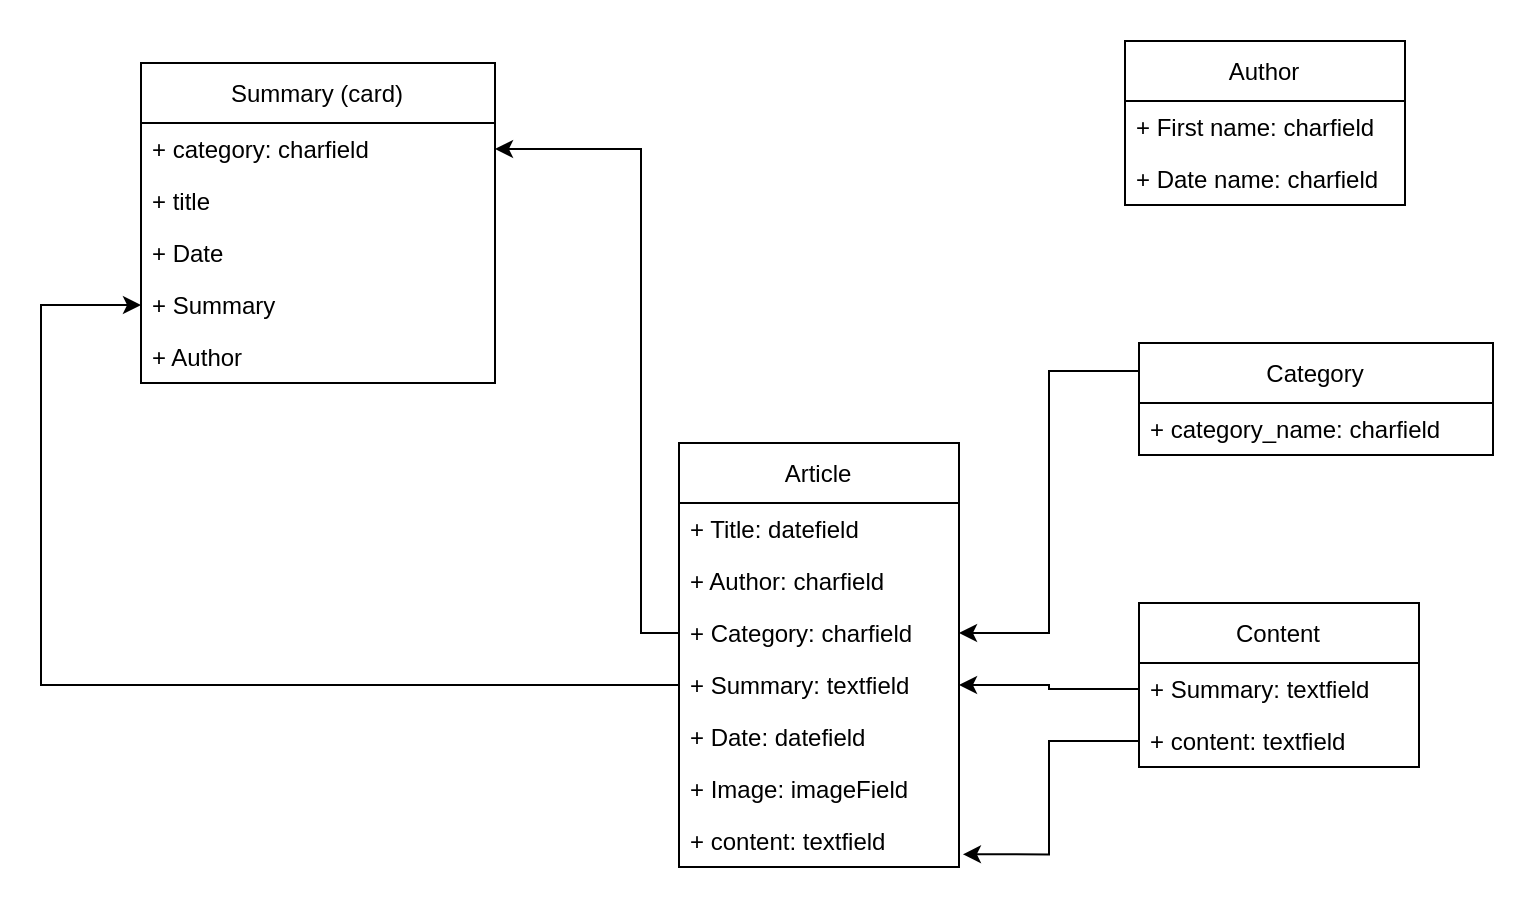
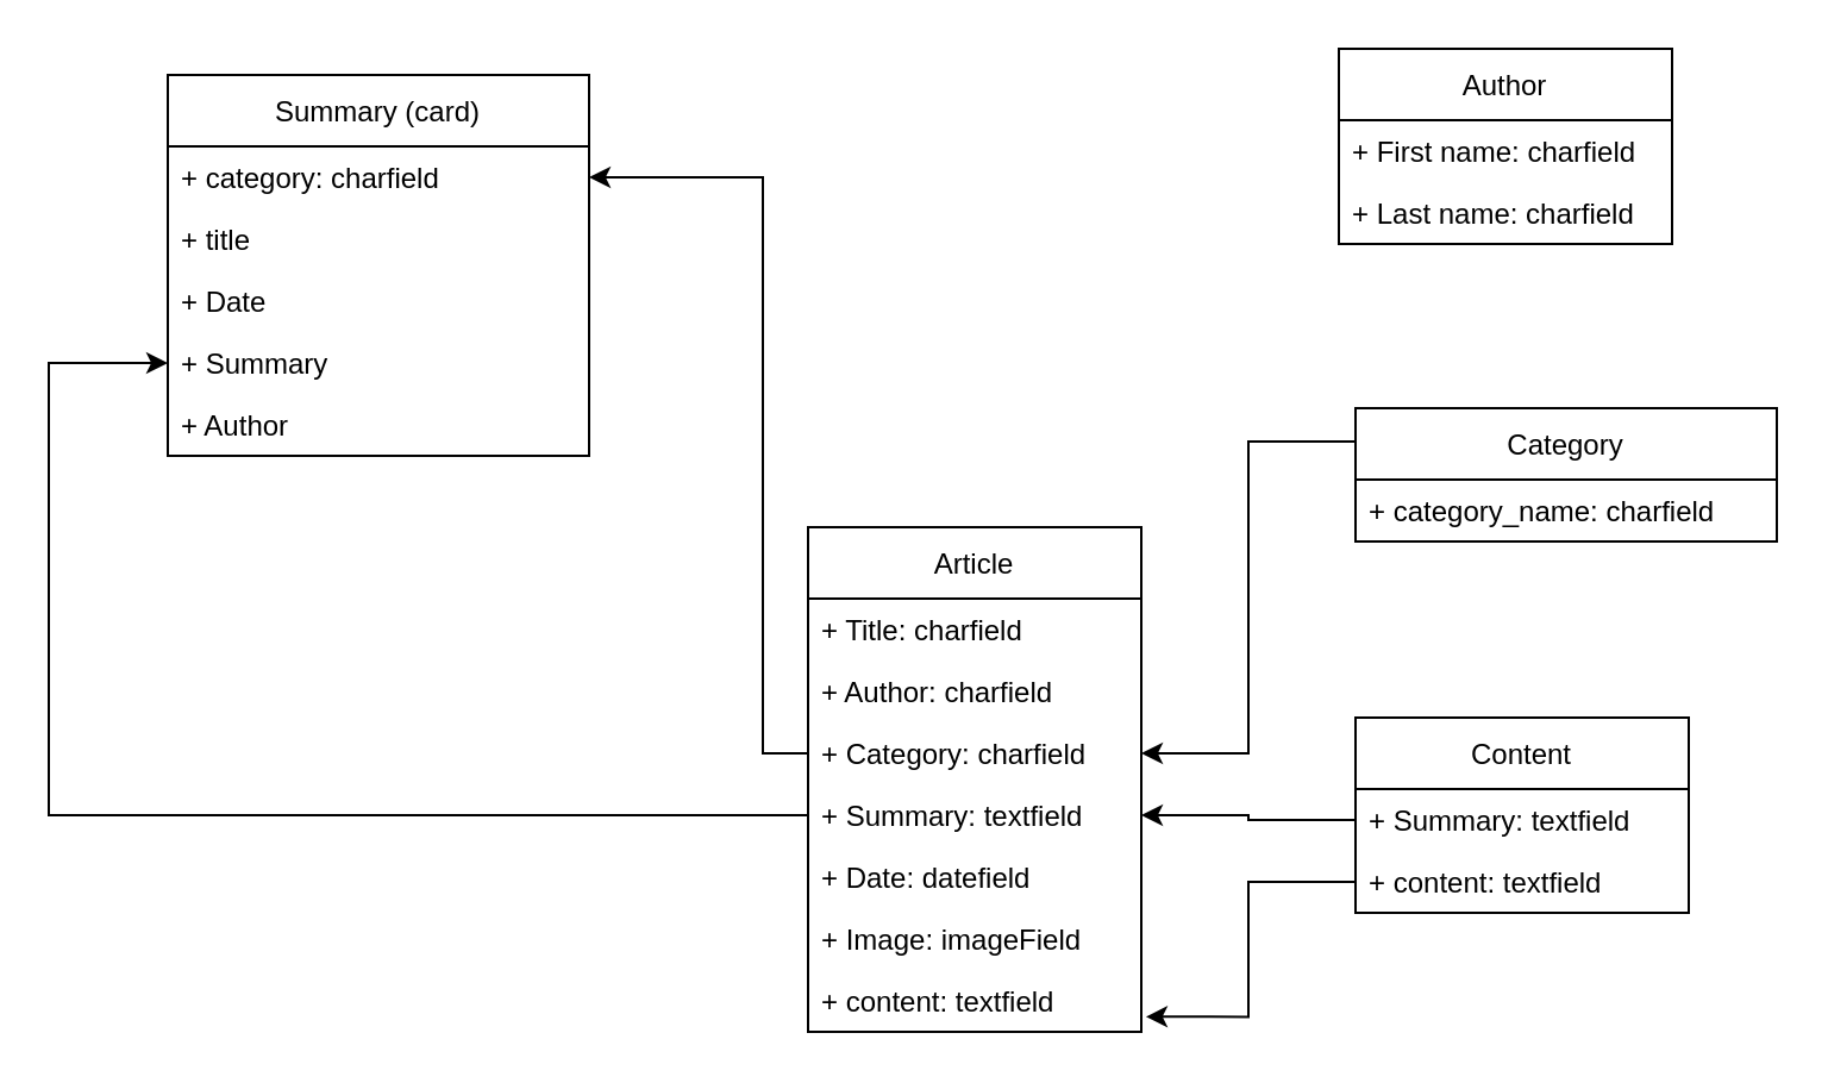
  <mxCell id="0" />
  <mxCell id="1" parent="0" />
  <mxCell id="2" value="Article" style="swimlane;fontStyle=0;childLayout=stackLayout;horizontal=1;startSize=30;fillColor=none;horizontalStack=0;resizeParent=1;resizeParentMax=0;resizeLast=0;collapsible=1;marginBottom=0;" vertex="1" parent="1"><mxGeometry x="339" y="221" width="140" height="212" as="geometry" /></mxCell>
- <mxCell id="3" value="+ Title: datefield" style="text;strokeColor=none;fillColor=none;align=left;verticalAlign=top;spacingLeft=4;spacingRight=4;overflow=hidden;rotatable=0;points=[[0,0.5],[1,0.5]];portConstraint=eastwest;" vertex="1" parent="2"><mxGeometry y="30" width="140" height="26" as="geometry" /></mxCell>
+ <mxCell id="3" value="+ Title: charfield" style="text;strokeColor=none;fillColor=none;align=left;verticalAlign=top;spacingLeft=4;spacingRight=4;overflow=hidden;rotatable=0;points=[[0,0.5],[1,0.5]];portConstraint=eastwest;" vertex="1" parent="2"><mxGeometry y="30" width="140" height="26" as="geometry" /></mxCell>
  <mxCell id="4" value="+ Author: charfield" style="text;strokeColor=none;fillColor=none;align=left;verticalAlign=top;spacingLeft=4;spacingRight=4;overflow=hidden;rotatable=0;points=[[0,0.5],[1,0.5]];portConstraint=eastwest;" vertex="1" parent="2"><mxGeometry y="56" width="140" height="26" as="geometry" /></mxCell>
  <mxCell id="5" value="+ Category: charfield" style="text;strokeColor=none;fillColor=none;align=left;verticalAlign=top;spacingLeft=4;spacingRight=4;overflow=hidden;rotatable=0;points=[[0,0.5],[1,0.5]];portConstraint=eastwest;" vertex="1" parent="2"><mxGeometry y="82" width="140" height="26" as="geometry" /></mxCell>
  <mxCell id="6" value="+ Summary: textfield" style="text;strokeColor=none;fillColor=none;align=left;verticalAlign=top;spacingLeft=4;spacingRight=4;overflow=hidden;rotatable=0;points=[[0,0.5],[1,0.5]];portConstraint=eastwest;" vertex="1" parent="2"><mxGeometry y="108" width="140" height="26" as="geometry" /></mxCell>
  <mxCell id="7" value="+ Date: datefield&#10;" style="text;strokeColor=none;fillColor=none;align=left;verticalAlign=top;spacingLeft=4;spacingRight=4;overflow=hidden;rotatable=0;points=[[0,0.5],[1,0.5]];portConstraint=eastwest;" vertex="1" parent="2"><mxGeometry y="134" width="140" height="26" as="geometry" /></mxCell>
  <mxCell id="8" value="+ Image: imageField&#10;" style="text;strokeColor=none;fillColor=none;align=left;verticalAlign=top;spacingLeft=4;spacingRight=4;overflow=hidden;rotatable=0;points=[[0,0.5],[1,0.5]];portConstraint=eastwest;" vertex="1" parent="2"><mxGeometry y="160" width="140" height="26" as="geometry" /></mxCell>
  <mxCell id="9" value="+ content: textfield" style="text;strokeColor=none;fillColor=none;align=left;verticalAlign=top;spacingLeft=4;spacingRight=4;overflow=hidden;rotatable=0;points=[[0,0.5],[1,0.5]];portConstraint=eastwest;" vertex="1" parent="2"><mxGeometry y="186" width="140" height="26" as="geometry" /></mxCell>
  <mxCell id="10" value="Author" style="swimlane;fontStyle=0;childLayout=stackLayout;horizontal=1;startSize=30;fillColor=none;horizontalStack=0;resizeParent=1;resizeParentMax=0;resizeLast=0;collapsible=1;marginBottom=0;" vertex="1" parent="1"><mxGeometry x="562" y="20" width="140" height="82" as="geometry" /></mxCell>
  <mxCell id="11" value="+ First name: charfield" style="text;strokeColor=none;fillColor=none;align=left;verticalAlign=top;spacingLeft=4;spacingRight=4;overflow=hidden;rotatable=0;points=[[0,0.5],[1,0.5]];portConstraint=eastwest;" vertex="1" parent="10"><mxGeometry y="30" width="140" height="26" as="geometry" /></mxCell>
- <mxCell id="12" value="+ Date name: charfield" style="text;strokeColor=none;fillColor=none;align=left;verticalAlign=top;spacingLeft=4;spacingRight=4;overflow=hidden;rotatable=0;points=[[0,0.5],[1,0.5]];portConstraint=eastwest;" vertex="1" parent="10"><mxGeometry y="56" width="140" height="26" as="geometry" /></mxCell>
+ <mxCell id="12" value="+ Last name: charfield" style="text;strokeColor=none;fillColor=none;align=left;verticalAlign=top;spacingLeft=4;spacingRight=4;overflow=hidden;rotatable=0;points=[[0,0.5],[1,0.5]];portConstraint=eastwest;" vertex="1" parent="10"><mxGeometry y="56" width="140" height="26" as="geometry" /></mxCell>
  <mxCell id="13" style="edgeStyle=orthogonalEdgeStyle;rounded=0;orthogonalLoop=1;jettySize=auto;html=1;exitX=0;exitY=0.5;exitDx=0;exitDy=0;entryX=1.014;entryY=0.756;entryDx=0;entryDy=0;entryPerimeter=0;" edge="1" parent="1" source="16" target="9"><mxGeometry relative="1" as="geometry" /></mxCell>
  <mxCell id="14" value="Content" style="swimlane;fontStyle=0;childLayout=stackLayout;horizontal=1;startSize=30;fillColor=none;horizontalStack=0;resizeParent=1;resizeParentMax=0;resizeLast=0;collapsible=1;marginBottom=0;" vertex="1" parent="1"><mxGeometry x="569" y="301" width="140" height="82" as="geometry" /></mxCell>
  <mxCell id="15" value="+ Summary: textfield" style="text;strokeColor=none;fillColor=none;align=left;verticalAlign=top;spacingLeft=4;spacingRight=4;overflow=hidden;rotatable=0;points=[[0,0.5],[1,0.5]];portConstraint=eastwest;" vertex="1" parent="14"><mxGeometry y="30" width="140" height="26" as="geometry" /></mxCell>
  <mxCell id="16" value="+ content: textfield" style="text;strokeColor=none;fillColor=none;align=left;verticalAlign=top;spacingLeft=4;spacingRight=4;overflow=hidden;rotatable=0;points=[[0,0.5],[1,0.5]];portConstraint=eastwest;" vertex="1" parent="14"><mxGeometry y="56" width="140" height="26" as="geometry" /></mxCell>
  <mxCell id="17" style="edgeStyle=orthogonalEdgeStyle;rounded=0;orthogonalLoop=1;jettySize=auto;html=1;exitX=0;exitY=0.25;exitDx=0;exitDy=0;entryX=1;entryY=0.5;entryDx=0;entryDy=0;" edge="1" parent="1" source="18" target="5"><mxGeometry relative="1" as="geometry" /></mxCell>
  <mxCell id="18" value="Category" style="swimlane;fontStyle=0;childLayout=stackLayout;horizontal=1;startSize=30;fillColor=none;horizontalStack=0;resizeParent=1;resizeParentMax=0;resizeLast=0;collapsible=1;marginBottom=0;" vertex="1" parent="1"><mxGeometry x="569" y="171" width="177" height="56" as="geometry"><mxRectangle x="263" y="279" width="80" height="30" as="alternateBounds" /></mxGeometry></mxCell>
  <mxCell id="19" value="+ category_name: charfield" style="text;strokeColor=none;fillColor=none;align=left;verticalAlign=top;spacingLeft=4;spacingRight=4;overflow=hidden;rotatable=0;points=[[0,0.5],[1,0.5]];portConstraint=eastwest;" vertex="1" parent="18"><mxGeometry y="30" width="177" height="26" as="geometry" /></mxCell>
  <mxCell id="20" value="Summary (card)" style="swimlane;fontStyle=0;childLayout=stackLayout;horizontal=1;startSize=30;fillColor=none;horizontalStack=0;resizeParent=1;resizeParentMax=0;resizeLast=0;collapsible=1;marginBottom=0;" vertex="1" parent="1"><mxGeometry x="70" y="31" width="177" height="160" as="geometry"><mxRectangle x="263" y="279" width="80" height="30" as="alternateBounds" /></mxGeometry></mxCell>
  <mxCell id="21" value="+ category: charfield" style="text;strokeColor=none;fillColor=none;align=left;verticalAlign=top;spacingLeft=4;spacingRight=4;overflow=hidden;rotatable=0;points=[[0,0.5],[1,0.5]];portConstraint=eastwest;" vertex="1" parent="20"><mxGeometry y="30" width="177" height="26" as="geometry" /></mxCell>
  <mxCell id="22" value="+ title" style="text;strokeColor=none;fillColor=none;align=left;verticalAlign=top;spacingLeft=4;spacingRight=4;overflow=hidden;rotatable=0;points=[[0,0.5],[1,0.5]];portConstraint=eastwest;" vertex="1" parent="20"><mxGeometry y="56" width="177" height="26" as="geometry" /></mxCell>
  <mxCell id="23" value="+ Date" style="text;strokeColor=none;fillColor=none;align=left;verticalAlign=top;spacingLeft=4;spacingRight=4;overflow=hidden;rotatable=0;points=[[0,0.5],[1,0.5]];portConstraint=eastwest;" vertex="1" parent="20"><mxGeometry y="82" width="177" height="26" as="geometry" /></mxCell>
  <mxCell id="24" value="+ Summary" style="text;strokeColor=none;fillColor=none;align=left;verticalAlign=top;spacingLeft=4;spacingRight=4;overflow=hidden;rotatable=0;points=[[0,0.5],[1,0.5]];portConstraint=eastwest;" vertex="1" parent="20"><mxGeometry y="108" width="177" height="26" as="geometry" /></mxCell>
  <mxCell id="25" value="+ Author" style="text;strokeColor=none;fillColor=none;align=left;verticalAlign=top;spacingLeft=4;spacingRight=4;overflow=hidden;rotatable=0;points=[[0,0.5],[1,0.5]];portConstraint=eastwest;" vertex="1" parent="20"><mxGeometry y="134" width="177" height="26" as="geometry" /></mxCell>
  <mxCell id="26" style="edgeStyle=orthogonalEdgeStyle;rounded=0;orthogonalLoop=1;jettySize=auto;html=1;exitX=0;exitY=0.5;exitDx=0;exitDy=0;entryX=1;entryY=0.5;entryDx=0;entryDy=0;" edge="1" parent="1" source="15" target="6"><mxGeometry relative="1" as="geometry" /></mxCell>
  <mxCell id="27" style="edgeStyle=orthogonalEdgeStyle;rounded=0;orthogonalLoop=1;jettySize=auto;html=1;exitX=0;exitY=0.5;exitDx=0;exitDy=0;entryX=1;entryY=0.5;entryDx=0;entryDy=0;" edge="1" parent="1" source="5" target="21"><mxGeometry relative="1" as="geometry"><Array as="points"><mxPoint x="320" y="316" /><mxPoint x="320" y="74" /></Array></mxGeometry></mxCell>
  <mxCell id="28" style="edgeStyle=orthogonalEdgeStyle;rounded=0;orthogonalLoop=1;jettySize=auto;html=1;exitX=0;exitY=0.5;exitDx=0;exitDy=0;entryX=0;entryY=0.5;entryDx=0;entryDy=0;" edge="1" parent="1" source="6" target="24"><mxGeometry relative="1" as="geometry"><Array as="points"><mxPoint x="20" y="342" /><mxPoint x="20" y="152" /></Array></mxGeometry></mxCell>
